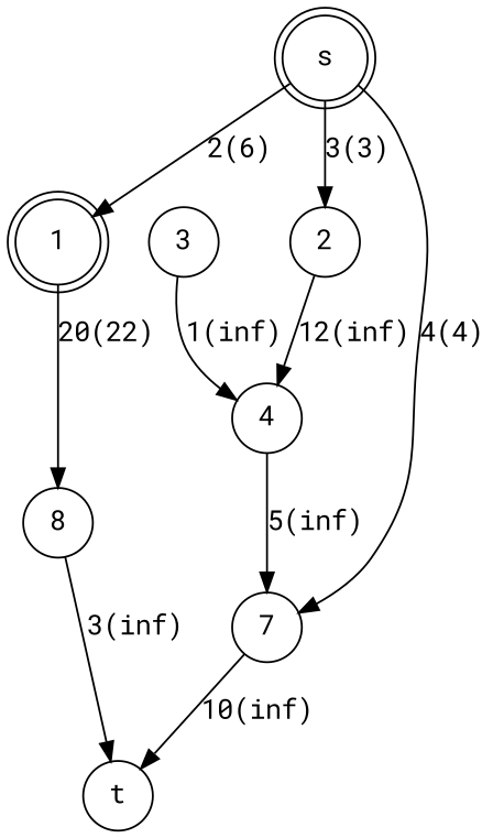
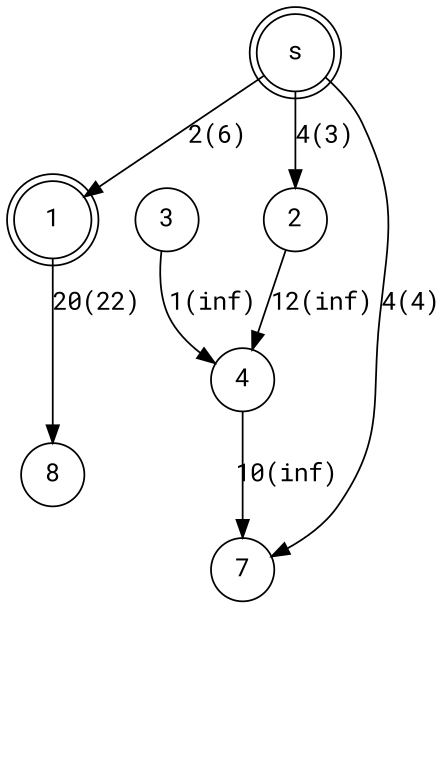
  digraph {
    fontname="Roboto Mono"
    rankdir=TB
    node [fontname="Roboto Mono" shape=circle]
    edge [fontname="Roboto Mono"]
    s [shape=doublecircle]
    1 [shape=doublecircle]
    2
    7
    n5 [label=8]
    4
    3
-   t
    s -> 1 [label="2(6)"]
-   s -> 2 [label="3(3)"]
+   s -> 2 [label="4(3)"]
    s -> 7 [label="4(4)"]
    1 -> n5 [label="20(22)"]
    2 -> 4 [label="12(inf)"]
-   7 -> t [label="10(inf)"]
-   n5 -> t [label="3(inf)"]
-   4 -> 7 [label="5(inf)"]
+   4 -> 7 [label="10(inf)"]
    3 -> 4 [label="1(inf)"]
  }
